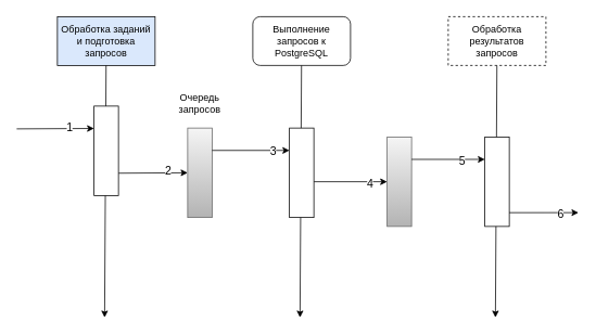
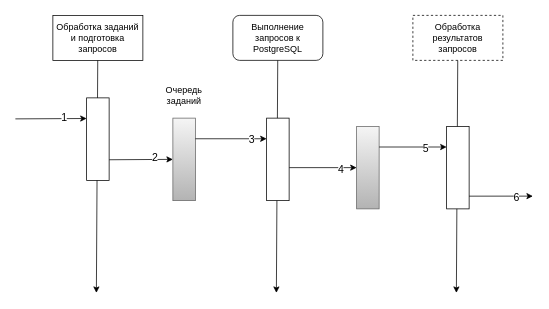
  <mxCell id="0" />
  <mxCell id="1" parent="0" />
- <mxCell id="2" value="&lt;span&gt;Обработка заданий и подготовка запросов&lt;/span&gt;" style="rounded=0;whiteSpace=wrap;html=1;fillColor=#dae8fc;" vertex="1" parent="1"><mxGeometry x="70" y="20" width="120" height="60" as="geometry" /></mxCell>
+ <mxCell id="2" value="&lt;span&gt;Обработка заданий и подготовка запросов&lt;/span&gt;" style="rounded=0;whiteSpace=wrap;html=1;" vertex="1" parent="1"><mxGeometry x="70" y="20" width="120" height="60" as="geometry" /></mxCell>
  <mxCell id="3" value="" style="endArrow=classic;html=1;" edge="1" parent="1" source="2"><mxGeometry width="50" height="50" relative="1" as="geometry"><mxPoint x="70" y="270" as="sourcePoint" /><mxPoint x="128" y="390" as="targetPoint" /></mxGeometry></mxCell>
  <mxCell id="4" value="&lt;span&gt;Выполнение запросов к PostgreSQL&lt;/span&gt;" style="whiteSpace=wrap;html=1;rounded=1;" vertex="1" parent="1"><mxGeometry x="310" y="20" width="120" height="60" as="geometry" /></mxCell>
  <mxCell id="5" value="" style="endArrow=classic;html=1;" edge="1" parent="1" source="4"><mxGeometry width="50" height="50" relative="1" as="geometry"><mxPoint x="310" y="270" as="sourcePoint" /><mxPoint x="368" y="390" as="targetPoint" /></mxGeometry></mxCell>
  <mxCell id="6" value="Обработка результатов запросов" style="rounded=0;whiteSpace=wrap;html=1;dashed=1;" vertex="1" parent="1"><mxGeometry x="550" y="20" width="120" height="60" as="geometry" /></mxCell>
  <mxCell id="7" value="" style="endArrow=classic;html=1;" edge="1" parent="1" source="6"><mxGeometry width="50" height="50" relative="1" as="geometry"><mxPoint x="550" y="270" as="sourcePoint" /><mxPoint x="608" y="390" as="targetPoint" /></mxGeometry></mxCell>
  <mxCell id="8" value="" style="rounded=0;whiteSpace=wrap;html=1;fillColor=#f5f5f5;strokeColor=#666666;gradientColor=#b3b3b3;" vertex="1" parent="1"><mxGeometry x="230" y="157" width="30" height="110" as="geometry" /></mxCell>
- <mxCell id="9" value="Очередь&lt;br&gt;запросов" style="text;html=1;strokeColor=none;fillColor=none;align=center;verticalAlign=middle;whiteSpace=wrap;rounded=0;" vertex="1" parent="1"><mxGeometry x="225" y="117" width="40" height="20" as="geometry" /></mxCell>
+ <mxCell id="9" value="Очередь&lt;br&gt;заданий" style="text;html=1;strokeColor=none;fillColor=none;align=center;verticalAlign=middle;whiteSpace=wrap;rounded=0;" vertex="1" parent="1"><mxGeometry x="225" y="117" width="40" height="20" as="geometry" /></mxCell>
  <mxCell id="10" value="" style="rounded=0;whiteSpace=wrap;html=1;gradientColor=#b3b3b3;fillColor=#f5f5f5;strokeColor=#666666;" vertex="1" parent="1"><mxGeometry x="475" y="168" width="30" height="110" as="geometry" /></mxCell>
  <mxCell id="11" value="" style="endArrow=classic;html=1;entryX=0;entryY=0.25;entryDx=0;entryDy=0;fontSize=16;" edge="1" parent="1" target="15"><mxGeometry width="50" height="50" relative="1" as="geometry"><mxPoint x="20" y="158" as="sourcePoint" /><mxPoint x="110" y="150" as="targetPoint" /></mxGeometry></mxCell>
  <mxCell id="12" value="&lt;font style=&quot;font-size: 14px&quot;&gt;1&lt;/font&gt;" style="edgeLabel;html=1;align=center;verticalAlign=middle;resizable=0;points=[];" vertex="1" connectable="0" parent="11"><mxGeometry x="0.369" y="2" relative="1" as="geometry"><mxPoint as="offset" /></mxGeometry></mxCell>
  <mxCell id="13" value="" style="endArrow=classic;html=1;entryX=0;entryY=0.5;entryDx=0;entryDy=0;exitX=1;exitY=0.75;exitDx=0;exitDy=0;" edge="1" parent="1" source="15" target="8"><mxGeometry width="50" height="50" relative="1" as="geometry"><mxPoint x="130" y="178" as="sourcePoint" /><mxPoint x="210" y="180" as="targetPoint" /></mxGeometry></mxCell>
  <mxCell id="14" value="&lt;font style=&quot;font-size: 14px&quot;&gt;2&lt;/font&gt;" style="edgeLabel;html=1;align=center;verticalAlign=middle;resizable=0;points=[];" vertex="1" connectable="0" parent="13"><mxGeometry x="0.436" y="3" relative="1" as="geometry"><mxPoint as="offset" /></mxGeometry></mxCell>
  <mxCell id="15" value="" style="rounded=0;whiteSpace=wrap;html=1;" vertex="1" parent="1"><mxGeometry x="115" y="130" width="30" height="110" as="geometry" /></mxCell>
  <mxCell id="16" value="" style="endArrow=classic;html=1;exitX=1;exitY=0.25;exitDx=0;exitDy=0;entryX=0;entryY=0.25;entryDx=0;entryDy=0;" edge="1" parent="1" source="8" target="20"><mxGeometry width="50" height="50" relative="1" as="geometry"><mxPoint x="155" y="195" as="sourcePoint" /><mxPoint x="370" y="185" as="targetPoint" /></mxGeometry></mxCell>
  <mxCell id="17" value="&lt;font style=&quot;font-size: 14px&quot;&gt;3&lt;/font&gt;" style="edgeLabel;html=1;align=center;verticalAlign=middle;resizable=0;points=[];" vertex="1" connectable="0" parent="16"><mxGeometry x="0.558" y="1" relative="1" as="geometry"><mxPoint y="1" as="offset" /></mxGeometry></mxCell>
  <mxCell id="18" value="" style="endArrow=classic;html=1;exitX=1;exitY=0.6;exitDx=0;exitDy=0;exitPerimeter=0;entryX=0;entryY=0.5;entryDx=0;entryDy=0;" edge="1" parent="1" source="20" target="10"><mxGeometry width="50" height="50" relative="1" as="geometry"><mxPoint x="430" y="390" as="sourcePoint" /><mxPoint x="480" y="340" as="targetPoint" /></mxGeometry></mxCell>
  <mxCell id="19" value="&lt;font style=&quot;font-size: 14px&quot;&gt;4&lt;/font&gt;" style="edgeLabel;html=1;align=center;verticalAlign=middle;resizable=0;points=[];" vertex="1" connectable="0" parent="18"><mxGeometry x="0.511" y="-1" relative="1" as="geometry"><mxPoint as="offset" /></mxGeometry></mxCell>
  <mxCell id="20" value="" style="rounded=0;whiteSpace=wrap;html=1;" vertex="1" parent="1"><mxGeometry x="355" y="157" width="30" height="110" as="geometry" /></mxCell>
  <mxCell id="21" value="" style="endArrow=classic;html=1;exitX=1;exitY=0.25;exitDx=0;exitDy=0;entryX=0;entryY=0.25;entryDx=0;entryDy=0;" edge="1" parent="1" source="10" target="23"><mxGeometry width="50" height="50" relative="1" as="geometry"><mxPoint x="505" y="190" as="sourcePoint" /><mxPoint x="595" y="190" as="targetPoint" /></mxGeometry></mxCell>
  <mxCell id="22" value="&lt;font style=&quot;font-size: 14px&quot;&gt;5&lt;/font&gt;" style="edgeLabel;html=1;align=center;verticalAlign=middle;resizable=0;points=[];" vertex="1" connectable="0" parent="21"><mxGeometry x="0.356" y="-1" relative="1" as="geometry"><mxPoint y="1" as="offset" /></mxGeometry></mxCell>
  <mxCell id="23" value="" style="rounded=0;whiteSpace=wrap;html=1;" vertex="1" parent="1"><mxGeometry x="595" y="168" width="30" height="110" as="geometry" /></mxCell>
  <mxCell id="24" value="" style="endArrow=classic;html=1;exitX=1;exitY=0.855;exitDx=0;exitDy=0;exitPerimeter=0;" edge="1" parent="1"><mxGeometry width="50" height="50" relative="1" as="geometry"><mxPoint x="625" y="261.05" as="sourcePoint" /><mxPoint x="710" y="261" as="targetPoint" /></mxGeometry></mxCell>
  <mxCell id="25" value="&lt;font style=&quot;font-size: 14px&quot;&gt;6&lt;/font&gt;" style="edgeLabel;html=1;align=center;verticalAlign=middle;resizable=0;points=[];" vertex="1" connectable="0" parent="24"><mxGeometry x="0.459" y="-1" relative="1" as="geometry"><mxPoint as="offset" /></mxGeometry></mxCell>
